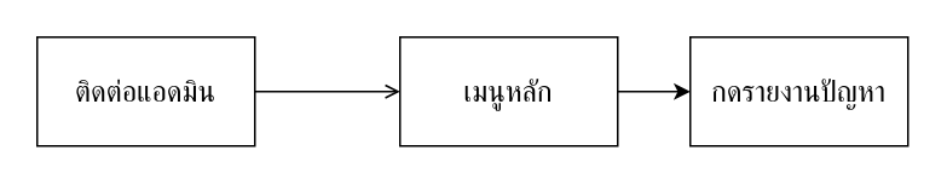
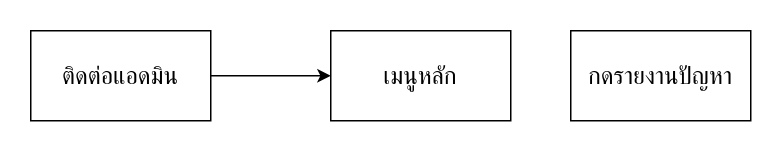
  <mxCell id="0" />
  <mxCell id="1" parent="0" />
- <mxCell id="2" value="" style="edgeStyle=orthogonalEdgeStyle;rounded=0;orthogonalLoop=1;jettySize=auto;html=1;fontSize=16;endArrow=open;" parent="1" source="3" target="5" edge="1"><mxGeometry relative="1" as="geometry" /></mxCell>
+ <mxCell id="2" value="" style="edgeStyle=orthogonalEdgeStyle;rounded=0;orthogonalLoop=1;jettySize=auto;html=1;fontSize=16;" parent="1" source="3" target="5" edge="1"><mxGeometry relative="1" as="geometry" /></mxCell>
  <mxCell id="3" value="&lt;font style=&quot;font-size: 16px;&quot;&gt;ติดต่อแอดมิน&lt;/font&gt;" style="rounded=0;whiteSpace=wrap;html=1;" parent="1" vertex="1"><mxGeometry x="20" y="20" width="120" height="60" as="geometry" /></mxCell>
- <mxCell id="4" value="" style="edgeStyle=orthogonalEdgeStyle;rounded=0;orthogonalLoop=1;jettySize=auto;html=1;fontSize=16;" parent="1" source="5" target="6" edge="1"><mxGeometry relative="1" as="geometry" /></mxCell>
  <mxCell id="5" value="&lt;font style=&quot;font-size: 16px;&quot;&gt;เมนูหลัก&lt;/font&gt;" style="rounded=0;whiteSpace=wrap;html=1;" parent="1" vertex="1"><mxGeometry x="220" y="20" width="120" height="60" as="geometry" /></mxCell>
  <mxCell id="6" value="&lt;span style=&quot;font-size: 16px;&quot;&gt;กดรายงานปัญหา&lt;/span&gt;" style="rounded=0;whiteSpace=wrap;html=1;" parent="1" vertex="1"><mxGeometry x="380" y="20" width="120" height="60" as="geometry" /></mxCell>
